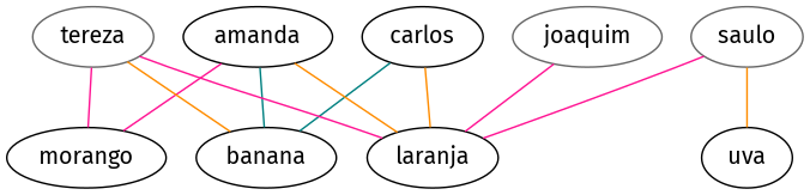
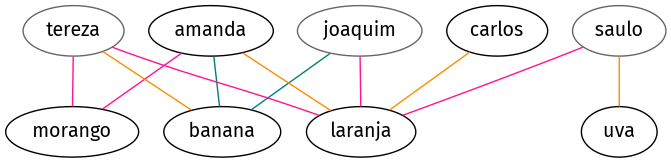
  graph {
    fontname="Fira Sans"
    node [color=black fontname="Fira Sans" tipo=c]
    edge [color=deeppink fontname="Fira Sans"]
    laranja [tipo=p]
    carlos
    joaquim [color=gray40]
    banana [tipo=p]
    amanda
    morango [tipo=p]
    saulo [color=gray40]
    uva [tipo=p]
    tereza [color=gray40]
    carlos -- laranja [color=darkorange]
    joaquim -- laranja
-   carlos -- banana [color=teal]
+   joaquim -- banana [color=teal]
    amanda -- laranja [color=darkorange]
    amanda -- banana [color=teal]
    amanda -- morango
    saulo -- laranja
    saulo -- uva [color=darkorange]
    tereza -- laranja
    tereza -- banana [color=darkorange]
    tereza -- morango
  }
